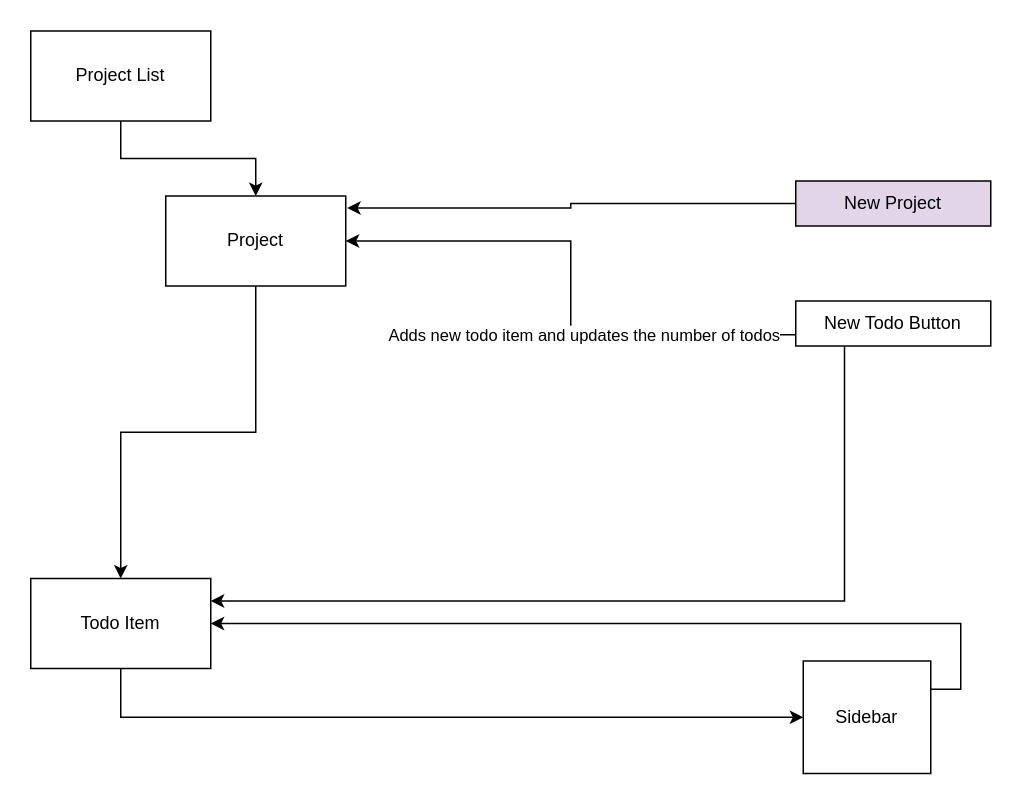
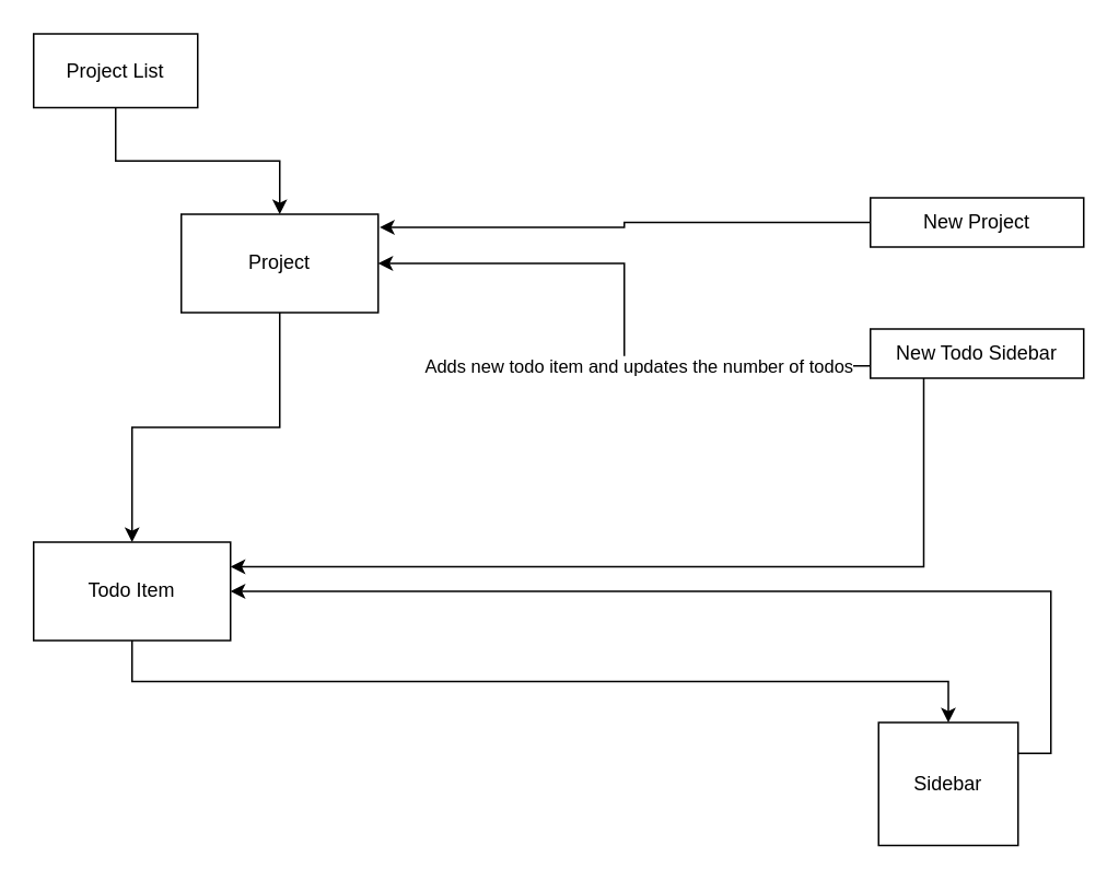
  <mxCell id="0" />
  <mxCell id="1" parent="0" />
  <mxCell id="2" style="edgeStyle=orthogonalEdgeStyle;rounded=0;orthogonalLoop=1;jettySize=auto;html=1;exitX=0.5;exitY=1;exitDx=0;exitDy=0;" edge="1" parent="1" source="3" target="5"><mxGeometry relative="1" as="geometry" /></mxCell>
  <mxCell id="3" value="Project" style="rounded=0;whiteSpace=wrap;html=1;" vertex="1" parent="1"><mxGeometry x="110" y="130" width="120" height="60" as="geometry" /></mxCell>
  <mxCell id="4" style="edgeStyle=orthogonalEdgeStyle;rounded=0;orthogonalLoop=1;jettySize=auto;html=1;exitX=0.5;exitY=1;exitDx=0;exitDy=0;" edge="1" parent="1" source="5" target="7"><mxGeometry relative="1" as="geometry" /></mxCell>
- <mxCell id="5" value="Todo Item&lt;br&gt;" style="rounded=0;whiteSpace=wrap;html=1;" vertex="1" parent="1"><mxGeometry x="20" y="385" width="120" height="60" as="geometry" /></mxCell>
+ <mxCell id="5" value="Todo Item&lt;br&gt;" style="rounded=0;whiteSpace=wrap;html=1;" vertex="1" parent="1"><mxGeometry x="20" y="330" width="120" height="60" as="geometry" /></mxCell>
  <mxCell id="6" style="edgeStyle=orthogonalEdgeStyle;rounded=0;orthogonalLoop=1;jettySize=auto;html=1;exitX=1;exitY=0.25;exitDx=0;exitDy=0;entryX=1;entryY=0.5;entryDx=0;entryDy=0;" edge="1" parent="1" source="7" target="5"><mxGeometry relative="1" as="geometry" /></mxCell>
  <mxCell id="7" value="Sidebar" style="rounded=0;whiteSpace=wrap;html=1;" vertex="1" parent="1"><mxGeometry x="535" y="440" width="85" height="75" as="geometry" /></mxCell>
  <mxCell id="8" style="edgeStyle=orthogonalEdgeStyle;rounded=0;orthogonalLoop=1;jettySize=auto;html=1;exitX=0;exitY=0.75;exitDx=0;exitDy=0;entryX=1;entryY=0.5;entryDx=0;entryDy=0;" edge="1" parent="1" source="11" target="3"><mxGeometry relative="1" as="geometry" /></mxCell>
  <mxCell id="9" value="Adds new todo item and updates the number of todos" style="edgeLabel;html=1;align=center;verticalAlign=middle;resizable=0;points=[];" vertex="1" connectable="0" parent="8"><mxGeometry x="-0.218" relative="1" as="geometry"><mxPoint as="offset" /></mxGeometry></mxCell>
  <mxCell id="10" style="edgeStyle=orthogonalEdgeStyle;rounded=0;orthogonalLoop=1;jettySize=auto;html=1;exitX=0.25;exitY=1;exitDx=0;exitDy=0;entryX=1;entryY=0.25;entryDx=0;entryDy=0;" edge="1" parent="1" source="11" target="5"><mxGeometry relative="1" as="geometry" /></mxCell>
- <mxCell id="11" value="New Todo Button" style="rounded=0;whiteSpace=wrap;html=1;" vertex="1" parent="1"><mxGeometry x="530" y="200" width="130" height="30" as="geometry" /></mxCell>
+ <mxCell id="11" value="New Todo Sidebar" style="rounded=0;whiteSpace=wrap;html=1;" vertex="1" parent="1"><mxGeometry x="530" y="200" width="130" height="30" as="geometry" /></mxCell>
  <mxCell id="12" style="edgeStyle=orthogonalEdgeStyle;rounded=0;orthogonalLoop=1;jettySize=auto;html=1;exitX=0;exitY=0.5;exitDx=0;exitDy=0;entryX=1.008;entryY=0.133;entryDx=0;entryDy=0;entryPerimeter=0;" edge="1" parent="1" source="13" target="3"><mxGeometry relative="1" as="geometry" /></mxCell>
- <mxCell id="13" value="New Project" style="rounded=0;whiteSpace=wrap;html=1;fillColor=#e1d5e7;" vertex="1" parent="1"><mxGeometry x="530" y="120" width="130" height="30" as="geometry" /></mxCell>
+ <mxCell id="13" value="New Project" style="rounded=0;whiteSpace=wrap;html=1;" vertex="1" parent="1"><mxGeometry x="530" y="120" width="130" height="30" as="geometry" /></mxCell>
  <mxCell id="14" style="edgeStyle=orthogonalEdgeStyle;rounded=0;orthogonalLoop=1;jettySize=auto;html=1;exitX=0.5;exitY=1;exitDx=0;exitDy=0;entryX=0.5;entryY=0;entryDx=0;entryDy=0;" edge="1" parent="1" source="15" target="3"><mxGeometry relative="1" as="geometry" /></mxCell>
- <mxCell id="15" value="Project List" style="rounded=0;whiteSpace=wrap;html=1;" vertex="1" parent="1"><mxGeometry x="20" y="20" width="120" height="60" as="geometry" /></mxCell>
+ <mxCell id="15" value="Project List" style="rounded=0;whiteSpace=wrap;html=1;" vertex="1" parent="1"><mxGeometry x="20" y="20" width="100" height="45" as="geometry" /></mxCell>
